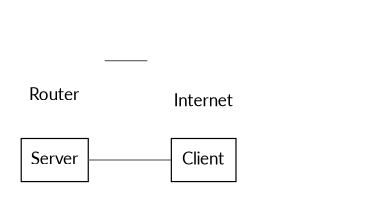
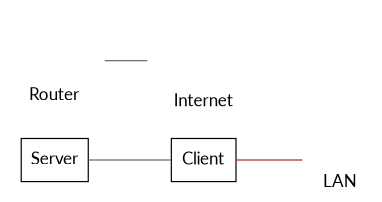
  graph {
    fontname=Lato
    rankdir=LR
    node [fontname=Lato shape=circle color=transparent labelloc=b]
    edge [color=gray40 fontname=Lato]
    Server [shape=rectangle color="" labelloc=""]
    Client [shape=rectangle color="" labelloc=""]
+   LAN
    Router
    Internet
    Server -- Client
+   Client -- LAN [color=brown]
    Router -- Internet
  }
